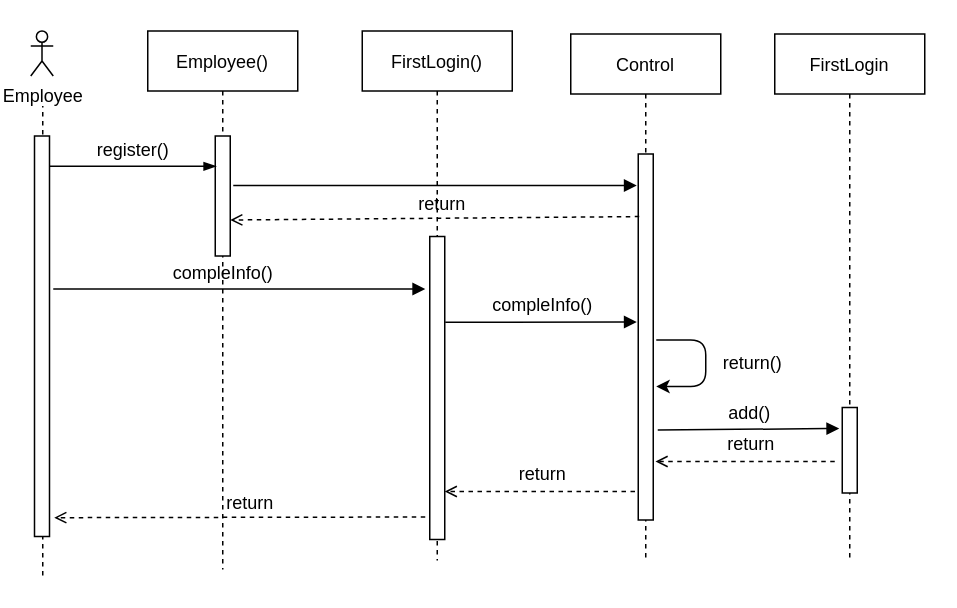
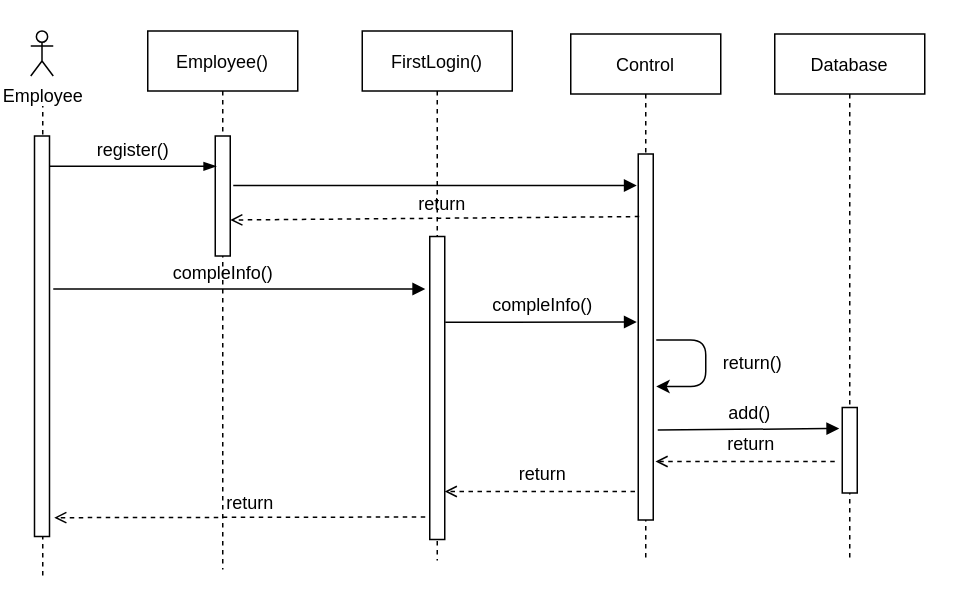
  <mxCell id="0" />
  <mxCell id="1" parent="0" />
  <mxCell id="2" value="Employee()" style="shape=umlLifeline;perimeter=lifelinePerimeter;container=1;collapsible=0;recursiveResize=0;rounded=0;shadow=0;strokeWidth=1;" parent="1" vertex="1"><mxGeometry x="98" y="20" width="100" height="359" as="geometry" /></mxCell>
  <mxCell id="3" value="" style="points=[];perimeter=orthogonalPerimeter;rounded=0;shadow=0;strokeWidth=1;" vertex="1" parent="2"><mxGeometry x="45" y="70" width="10" height="80" as="geometry" /></mxCell>
  <mxCell id="4" value="compleInfo()" style="text;html=1;align=center;verticalAlign=middle;resizable=0;points=[];autosize=1;" vertex="1" parent="2"><mxGeometry x="12" y="153" width="76" height="18" as="geometry" /></mxCell>
  <mxCell id="5" value="return" style="text;html=1;align=center;verticalAlign=middle;resizable=0;points=[];autosize=1;" vertex="1" parent="2"><mxGeometry x="47" y="306" width="41" height="18" as="geometry" /></mxCell>
  <mxCell id="6" value="Control" style="shape=umlLifeline;perimeter=lifelinePerimeter;container=1;collapsible=0;recursiveResize=0;rounded=0;shadow=0;strokeWidth=1;" parent="1" vertex="1"><mxGeometry x="380" y="22" width="100" height="349" as="geometry" /></mxCell>
  <mxCell id="7" value="" style="points=[];perimeter=orthogonalPerimeter;rounded=0;shadow=0;strokeWidth=1;" parent="6" vertex="1"><mxGeometry x="45" y="80" width="10" height="244" as="geometry" /></mxCell>
  <mxCell id="8" value="" style="verticalAlign=bottom;endArrow=block;shadow=0;strokeWidth=1;" parent="1" edge="1"><mxGeometry x="-0.001" relative="1" as="geometry"><mxPoint x="155" y="123" as="sourcePoint" /><mxPoint x="424" y="123" as="targetPoint" /><Array as="points" /><mxPoint as="offset" /></mxGeometry></mxCell>
  <mxCell id="9" value="Employee" style="shape=umlActor;verticalLabelPosition=bottom;verticalAlign=top;html=1;outlineConnect=0;" vertex="1" parent="1"><mxGeometry x="20" y="20" width="15" height="30" as="geometry" /></mxCell>
  <mxCell id="10" value="" style="endArrow=none;dashed=1;html=1;" edge="1" parent="1"><mxGeometry width="50" height="50" relative="1" as="geometry"><mxPoint x="28" y="383" as="sourcePoint" /><mxPoint x="28" y="70" as="targetPoint" /></mxGeometry></mxCell>
  <mxCell id="11" value="" style="points=[];perimeter=orthogonalPerimeter;rounded=0;shadow=0;strokeWidth=1;" vertex="1" parent="1"><mxGeometry x="22.5" y="90" width="10" height="267" as="geometry" /></mxCell>
  <mxCell id="12" value="" style="endArrow=blockThin;html=1;endFill=1;entryX=0.067;entryY=0.253;entryDx=0;entryDy=0;entryPerimeter=0;" edge="1" parent="1" source="11" target="3"><mxGeometry width="50" height="50" relative="1" as="geometry"><mxPoint x="38" y="110" as="sourcePoint" /><mxPoint x="140" y="105" as="targetPoint" /></mxGeometry></mxCell>
  <mxCell id="13" value="register()" style="text;html=1;align=center;verticalAlign=middle;resizable=0;points=[];autosize=1;" vertex="1" parent="1"><mxGeometry x="58" y="90" width="60" height="20" as="geometry" /></mxCell>
  <mxCell id="14" value="FirstLogin()" style="shape=umlLifeline;perimeter=lifelinePerimeter;container=1;collapsible=0;recursiveResize=0;rounded=0;shadow=0;strokeWidth=1;" vertex="1" parent="1"><mxGeometry x="241" y="20" width="100" height="353" as="geometry" /></mxCell>
  <mxCell id="15" value="return" style="text;html=1;align=center;verticalAlign=middle;resizable=0;points=[];autosize=1;" vertex="1" parent="14"><mxGeometry x="32" y="107" width="41" height="18" as="geometry" /></mxCell>
  <mxCell id="16" value="" style="points=[];perimeter=orthogonalPerimeter;rounded=0;shadow=0;strokeWidth=1;" vertex="1" parent="14"><mxGeometry x="45" y="137" width="10" height="202" as="geometry" /></mxCell>
- <mxCell id="17" value="FirstLogin" style="shape=umlLifeline;perimeter=lifelinePerimeter;container=1;collapsible=0;recursiveResize=0;rounded=0;shadow=0;strokeWidth=1;" vertex="1" parent="1"><mxGeometry x="516" y="22" width="100" height="351" as="geometry" /></mxCell>
+ <mxCell id="17" value="Database" style="shape=umlLifeline;perimeter=lifelinePerimeter;container=1;collapsible=0;recursiveResize=0;rounded=0;shadow=0;strokeWidth=1;" vertex="1" parent="1"><mxGeometry x="516" y="22" width="100" height="351" as="geometry" /></mxCell>
  <mxCell id="18" value="" style="points=[];perimeter=orthogonalPerimeter;rounded=0;shadow=0;strokeWidth=1;" vertex="1" parent="17"><mxGeometry x="45" y="249" width="10" height="57" as="geometry" /></mxCell>
  <mxCell id="19" value="" style="endArrow=open;html=1;endFill=0;dashed=1;exitX=0.067;exitY=0.171;exitDx=0;exitDy=0;exitPerimeter=0;" edge="1" parent="1" source="7"><mxGeometry width="50" height="50" relative="1" as="geometry"><mxPoint x="418" y="146" as="sourcePoint" /><mxPoint x="153" y="146" as="targetPoint" /></mxGeometry></mxCell>
  <mxCell id="20" value="" style="endArrow=block;html=1;endFill=1;" edge="1" parent="1"><mxGeometry width="50" height="50" relative="1" as="geometry"><mxPoint x="35" y="192" as="sourcePoint" /><mxPoint x="283" y="192" as="targetPoint" /></mxGeometry></mxCell>
  <mxCell id="21" value="" style="endArrow=block;html=1;exitX=1.033;exitY=0.498;exitDx=0;exitDy=0;exitPerimeter=0;endFill=1;" edge="1" parent="1"><mxGeometry width="50" height="50" relative="1" as="geometry"><mxPoint x="296.33" y="214.21" as="sourcePoint" /><mxPoint x="424" y="214" as="targetPoint" /></mxGeometry></mxCell>
  <mxCell id="22" value="compleInfo()" style="text;html=1;align=center;verticalAlign=middle;resizable=0;points=[];autosize=1;" vertex="1" parent="1"><mxGeometry x="323" y="194" width="76" height="18" as="geometry" /></mxCell>
  <mxCell id="23" value="" style="endArrow=classic;html=1;edgeStyle=orthogonalEdgeStyle;" edge="1" parent="1"><mxGeometry width="50" height="50" relative="1" as="geometry"><mxPoint x="437" y="226" as="sourcePoint" /><mxPoint x="437" y="257" as="targetPoint" /><Array as="points"><mxPoint x="470" y="226" /><mxPoint x="470" y="257" /></Array></mxGeometry></mxCell>
  <mxCell id="24" value="return()" style="text;html=1;align=center;verticalAlign=middle;resizable=0;points=[];autosize=1;" vertex="1" parent="1"><mxGeometry x="469" y="233" width="63" height="18" as="geometry" /></mxCell>
  <mxCell id="25" value="" style="endArrow=block;html=1;endFill=1;" edge="1" parent="1"><mxGeometry width="50" height="50" relative="1" as="geometry"><mxPoint x="438" y="286" as="sourcePoint" /><mxPoint x="559" y="285" as="targetPoint" /></mxGeometry></mxCell>
  <mxCell id="26" value="add()" style="text;html=1;align=center;verticalAlign=middle;resizable=0;points=[];autosize=1;" vertex="1" parent="1"><mxGeometry x="480" y="266" width="38" height="18" as="geometry" /></mxCell>
  <mxCell id="27" value="" style="endArrow=open;html=1;endFill=0;dashed=1;" edge="1" parent="1"><mxGeometry width="50" height="50" relative="1" as="geometry"><mxPoint x="556" y="307" as="sourcePoint" /><mxPoint x="436.5" y="307" as="targetPoint" /></mxGeometry></mxCell>
  <mxCell id="28" value="return" style="text;html=1;align=center;verticalAlign=middle;resizable=0;points=[];autosize=1;" vertex="1" parent="1"><mxGeometry x="479" y="287" width="41" height="18" as="geometry" /></mxCell>
  <mxCell id="29" value="" style="endArrow=open;html=1;dashed=1;endFill=0;" edge="1" parent="1"><mxGeometry width="50" height="50" relative="1" as="geometry"><mxPoint x="422.83" y="327" as="sourcePoint" /><mxPoint x="296" y="327" as="targetPoint" /></mxGeometry></mxCell>
  <mxCell id="30" value="return" style="text;html=1;align=center;verticalAlign=middle;resizable=0;points=[];autosize=1;" vertex="1" parent="1"><mxGeometry x="340.5" y="307" width="41" height="18" as="geometry" /></mxCell>
  <mxCell id="31" value="" style="endArrow=open;html=1;dashed=1;endFill=0;entryX=1.317;entryY=0.953;entryDx=0;entryDy=0;entryPerimeter=0;" edge="1" parent="1" target="11"><mxGeometry width="50" height="50" relative="1" as="geometry"><mxPoint x="283" y="344" as="sourcePoint" /><mxPoint x="32.5" y="337" as="targetPoint" /></mxGeometry></mxCell>
